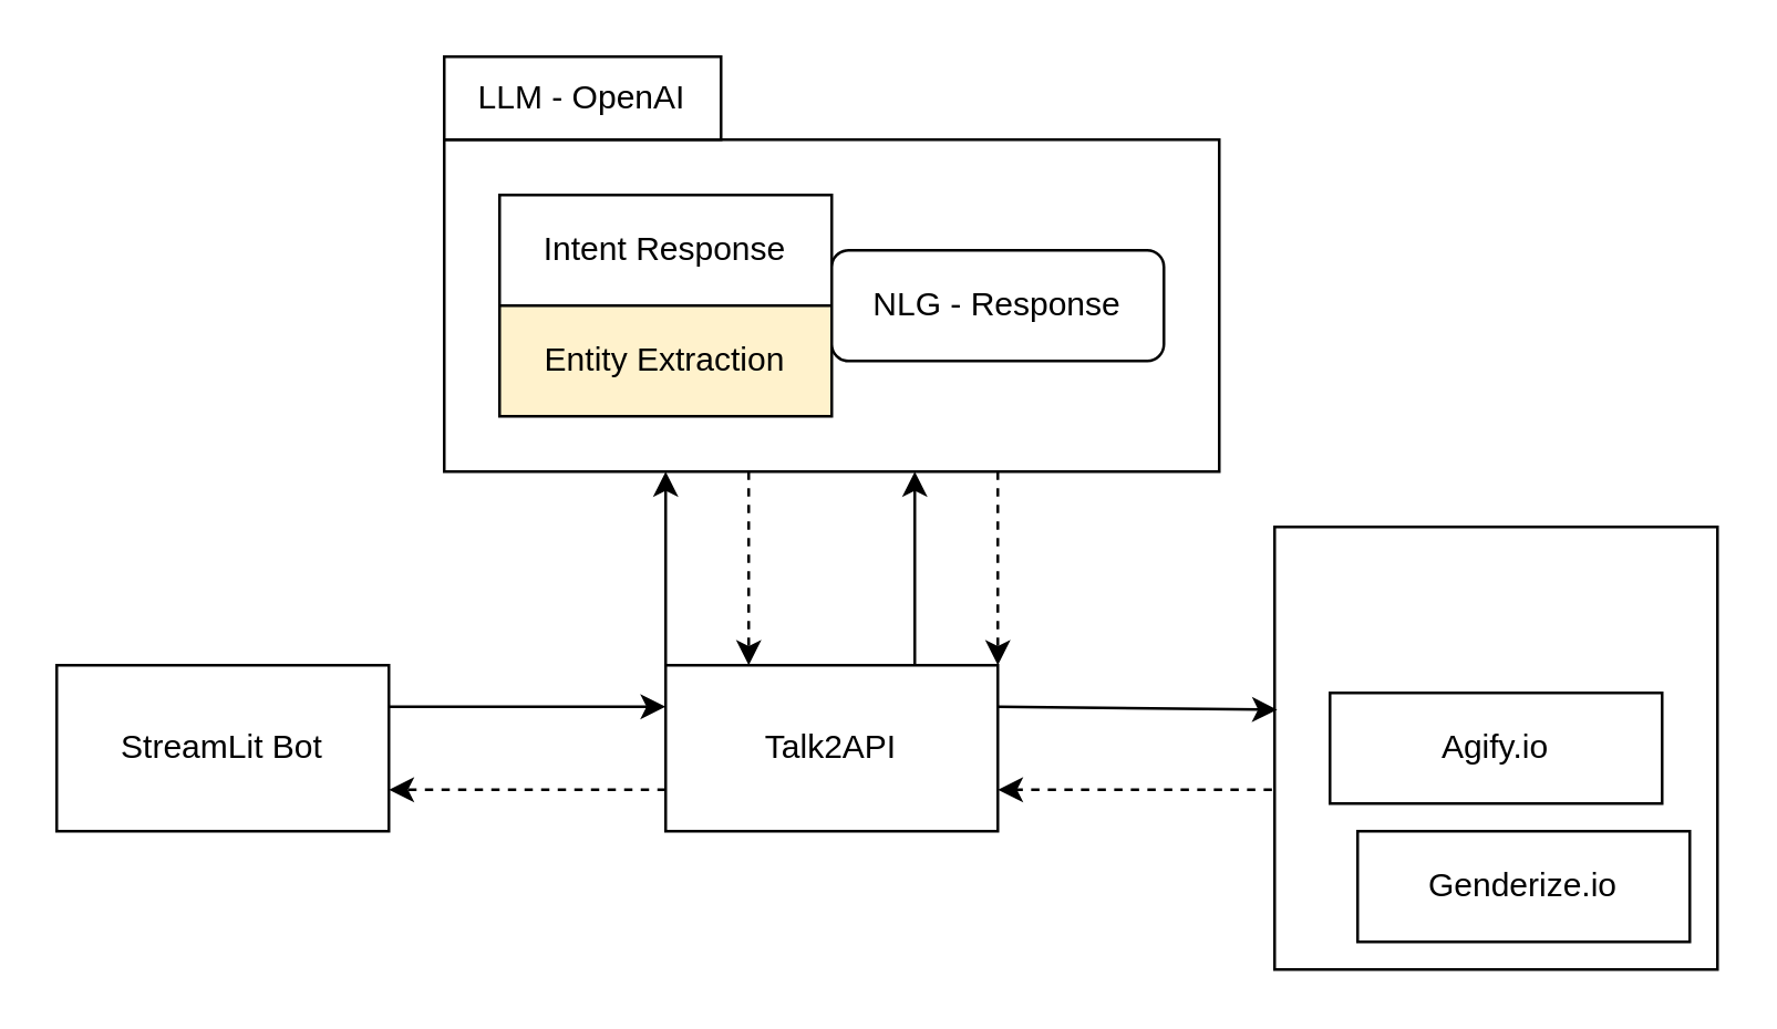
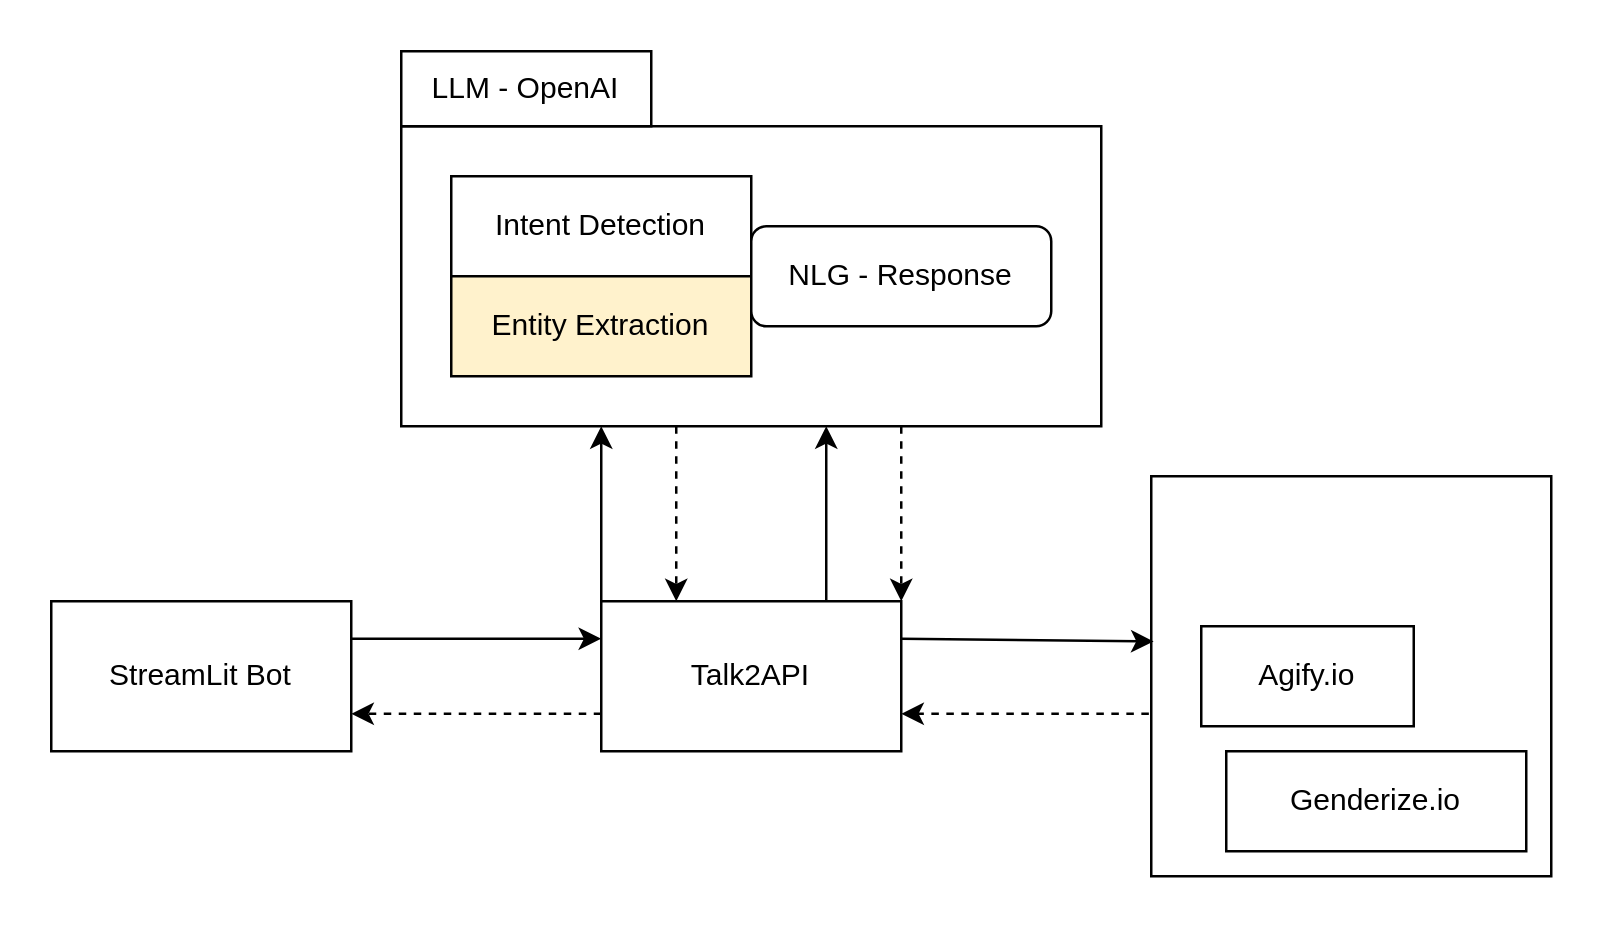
  <mxCell id="0" />
  <mxCell id="1" parent="0" />
  <mxCell id="2" value="" style="rounded=0;whiteSpace=wrap;html=1;" parent="1" vertex="1"><mxGeometry x="160" y="50" width="280" height="120" as="geometry" /></mxCell>
  <mxCell id="3" value="StreamLit Bot" style="rounded=0;whiteSpace=wrap;html=1;" parent="1" vertex="1"><mxGeometry x="20" y="240" width="120" height="60" as="geometry" /></mxCell>
  <mxCell id="4" value="Talk2API" style="rounded=0;whiteSpace=wrap;html=1;" parent="1" vertex="1"><mxGeometry x="240" y="240" width="120" height="60" as="geometry" /></mxCell>
  <mxCell id="5" value="" style="rounded=0;whiteSpace=wrap;html=1;" parent="1" vertex="1"><mxGeometry x="460" y="190" width="160" height="160" as="geometry" /></mxCell>
- <mxCell id="6" value="Intent Response" style="rounded=0;whiteSpace=wrap;html=1;" parent="1" vertex="1"><mxGeometry x="180" y="70" width="120" height="40" as="geometry" /></mxCell>
+ <mxCell id="6" value="Intent Detection" style="rounded=0;whiteSpace=wrap;html=1;" parent="1" vertex="1"><mxGeometry x="180" y="70" width="120" height="40" as="geometry" /></mxCell>
  <mxCell id="7" value="Entity Extraction" style="rounded=0;whiteSpace=wrap;html=1;fillColor=#fff2cc;" parent="1" vertex="1"><mxGeometry x="180" y="110" width="120" height="40" as="geometry" /></mxCell>
  <mxCell id="8" value="NLG - Response" style="whiteSpace=wrap;html=1;rounded=1;" parent="1" vertex="1"><mxGeometry x="300" y="90" width="120" height="40" as="geometry" /></mxCell>
  <mxCell id="9" value="" style="endArrow=classic;html=1;rounded=0;exitX=1;exitY=0.25;exitDx=0;exitDy=0;entryX=0;entryY=0.25;entryDx=0;entryDy=0;" parent="1" source="3" target="4" edge="1"><mxGeometry width="50" height="50" relative="1" as="geometry"><mxPoint x="60" y="290" as="sourcePoint" /><mxPoint x="110" y="240" as="targetPoint" /></mxGeometry></mxCell>
  <mxCell id="10" value="" style="endArrow=classic;html=1;rounded=0;exitX=0;exitY=0;exitDx=0;exitDy=0;" parent="1" source="4" edge="1"><mxGeometry width="50" height="50" relative="1" as="geometry"><mxPoint x="60" y="290" as="sourcePoint" /><mxPoint x="240" y="170" as="targetPoint" /></mxGeometry></mxCell>
  <mxCell id="11" value="" style="endArrow=classic;html=1;rounded=0;exitX=0.5;exitY=1;exitDx=0;exitDy=0;entryX=0.5;entryY=0;entryDx=0;entryDy=0;dashed=1;" parent="1" edge="1"><mxGeometry width="50" height="50" relative="1" as="geometry"><mxPoint x="270" y="170" as="sourcePoint" /><mxPoint x="270" y="240" as="targetPoint" /></mxGeometry></mxCell>
  <mxCell id="12" value="" style="endArrow=classic;html=1;rounded=0;exitX=1;exitY=0.25;exitDx=0;exitDy=0;entryX=0.006;entryY=0.413;entryDx=0;entryDy=0;entryPerimeter=0;" parent="1" source="4" target="5" edge="1"><mxGeometry width="50" height="50" relative="1" as="geometry"><mxPoint x="60" y="290" as="sourcePoint" /><mxPoint x="450" y="255" as="targetPoint" /></mxGeometry></mxCell>
  <mxCell id="13" value="" style="endArrow=classic;html=1;rounded=0;entryX=1;entryY=0.75;entryDx=0;entryDy=0;dashed=1;exitX=-0.006;exitY=0.594;exitDx=0;exitDy=0;exitPerimeter=0;" parent="1" source="5" target="4" edge="1"><mxGeometry width="50" height="50" relative="1" as="geometry"><mxPoint x="440" y="310" as="sourcePoint" /><mxPoint x="110" y="240" as="targetPoint" /></mxGeometry></mxCell>
  <mxCell id="14" value="" style="endArrow=classic;html=1;rounded=0;exitX=0;exitY=0.75;exitDx=0;exitDy=0;entryX=1;entryY=0.75;entryDx=0;entryDy=0;dashed=1;" parent="1" source="4" target="3" edge="1"><mxGeometry width="50" height="50" relative="1" as="geometry"><mxPoint x="60" y="290" as="sourcePoint" /><mxPoint x="110" y="240" as="targetPoint" /></mxGeometry></mxCell>
  <mxCell id="15" value="" style="endArrow=classic;html=1;rounded=0;exitX=0;exitY=0;exitDx=0;exitDy=0;" parent="1" edge="1"><mxGeometry width="50" height="50" relative="1" as="geometry"><mxPoint x="330" y="240" as="sourcePoint" /><mxPoint x="330" y="170" as="targetPoint" /></mxGeometry></mxCell>
  <mxCell id="16" value="" style="endArrow=classic;html=1;rounded=0;exitX=0.5;exitY=1;exitDx=0;exitDy=0;entryX=0.5;entryY=0;entryDx=0;entryDy=0;dashed=1;" parent="1" edge="1"><mxGeometry width="50" height="50" relative="1" as="geometry"><mxPoint x="360" y="170" as="sourcePoint" /><mxPoint x="360" y="240" as="targetPoint" /></mxGeometry></mxCell>
  <mxCell id="17" value="LLM - OpenAI" style="rounded=0;whiteSpace=wrap;html=1;" parent="1" vertex="1"><mxGeometry x="160" y="20" width="100" height="30" as="geometry" /></mxCell>
- <mxCell id="18" value="Agify.io" style="rounded=0;whiteSpace=wrap;html=1;" vertex="1" parent="1"><mxGeometry x="480" y="250" width="120" height="40" as="geometry" /></mxCell>
+ <mxCell id="18" value="Agify.io" style="rounded=0;whiteSpace=wrap;html=1;" vertex="1" parent="1"><mxGeometry x="480" y="250" width="85" height="40" as="geometry" /></mxCell>
  <mxCell id="19" value="Genderize.io" style="rounded=0;whiteSpace=wrap;html=1;" vertex="1" parent="1"><mxGeometry x="490" y="300" width="120" height="40" as="geometry" /></mxCell>
